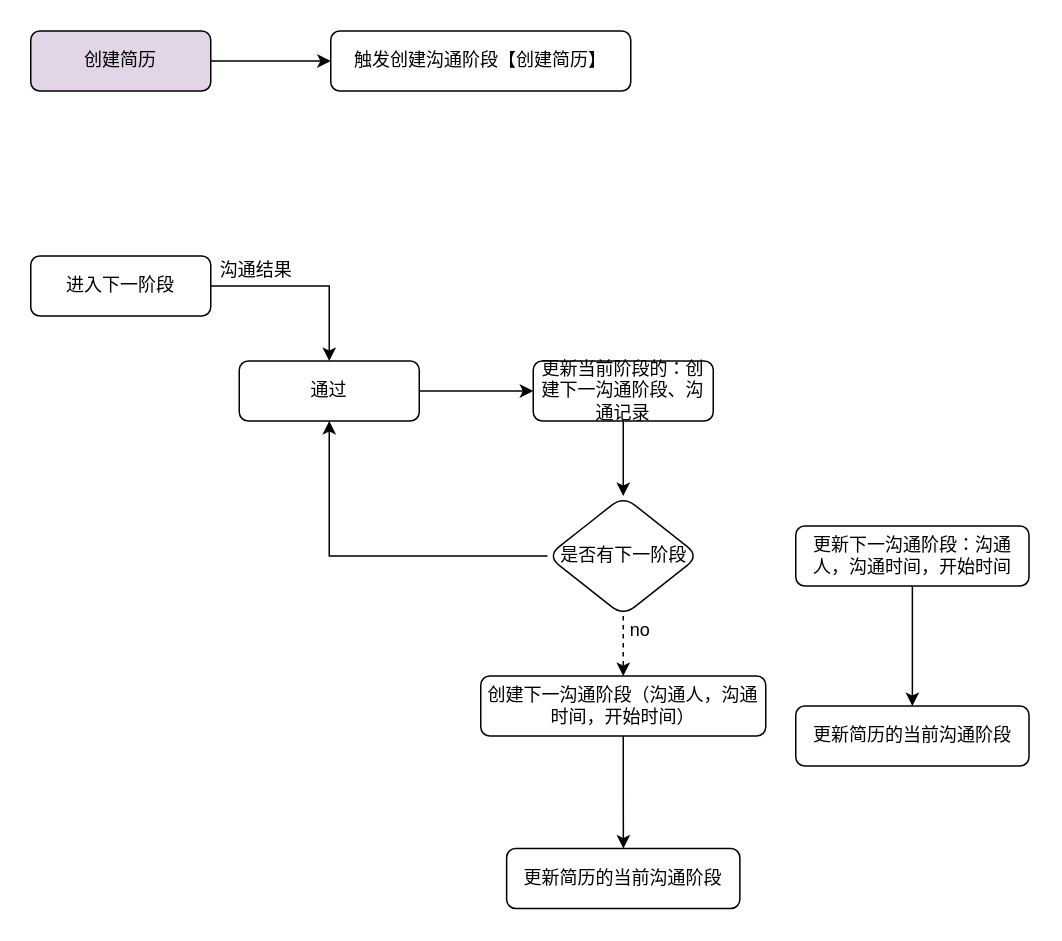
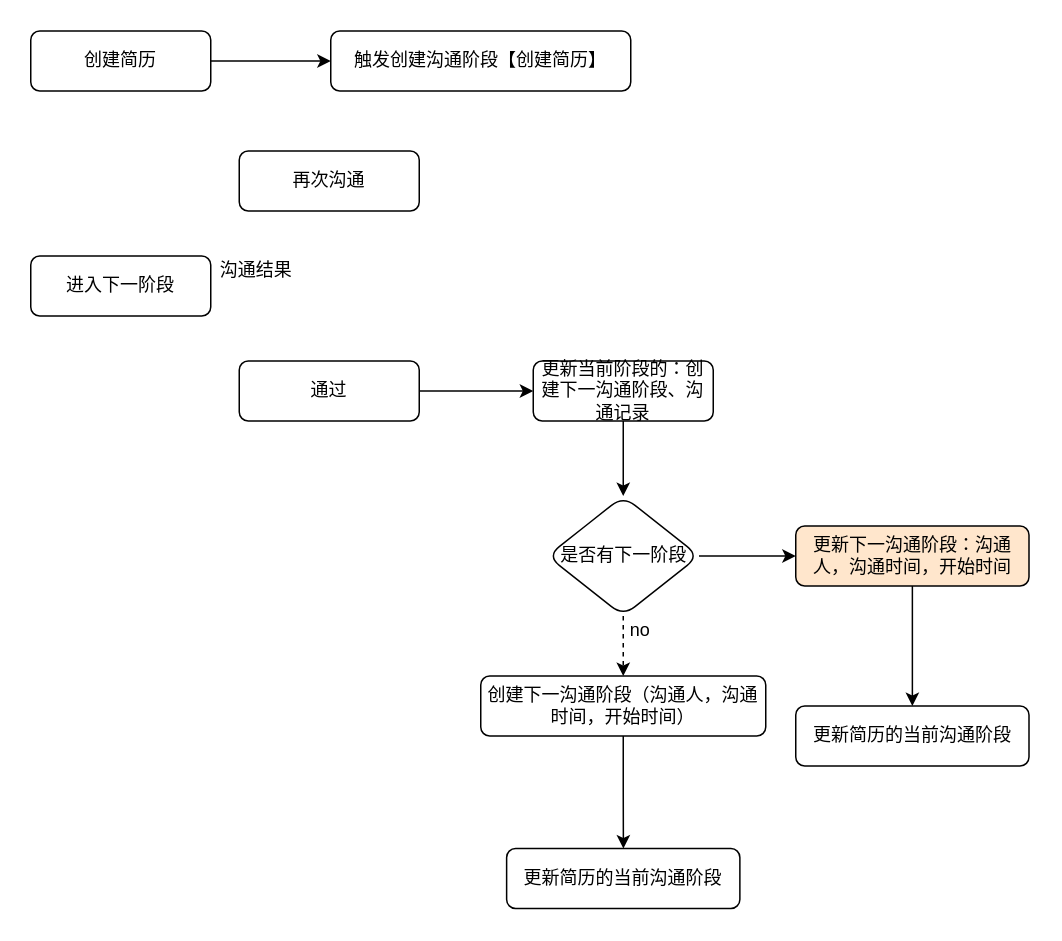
  <mxCell id="0" />
  <mxCell id="1" parent="0" />
  <mxCell id="2" value="触发创建沟通阶段【创建简历】" style="rounded=1;whiteSpace=wrap;html=1;fontSize=12;glass=0;strokeWidth=1;shadow=0;" parent="1" vertex="1"><mxGeometry x="220" y="20" width="200" height="40" as="geometry" /></mxCell>
  <mxCell id="3" value="" style="edgeStyle=orthogonalEdgeStyle;rounded=0;orthogonalLoop=1;jettySize=auto;html=1;" edge="1" parent="1" source="4" target="2"><mxGeometry relative="1" as="geometry" /></mxCell>
- <mxCell id="4" value="创建简历" style="rounded=1;whiteSpace=wrap;html=1;fontSize=12;glass=0;strokeWidth=1;shadow=0;fillColor=#e1d5e7;" vertex="1" parent="1"><mxGeometry x="20" y="20" width="120" height="40" as="geometry" /></mxCell>
- <mxCell id="5" value="" style="edgeStyle=orthogonalEdgeStyle;rounded=0;orthogonalLoop=1;jettySize=auto;html=1;" edge="1" parent="1" source="6" target="9"><mxGeometry relative="1" as="geometry" /></mxCell>
+ <mxCell id="4" value="创建简历" style="rounded=1;whiteSpace=wrap;html=1;fontSize=12;glass=0;strokeWidth=1;shadow=0;" vertex="1" parent="1"><mxGeometry x="20" y="20" width="120" height="40" as="geometry" /></mxCell>
  <mxCell id="6" value="进入下一阶段" style="rounded=1;whiteSpace=wrap;html=1;fontSize=12;glass=0;strokeWidth=1;shadow=0;" vertex="1" parent="1"><mxGeometry x="20" y="170" width="120" height="40" as="geometry" /></mxCell>
+ <mxCell id="7" value="再次沟通" style="rounded=1;whiteSpace=wrap;html=1;fontSize=12;glass=0;strokeWidth=1;shadow=0;" vertex="1" parent="1"><mxGeometry x="159" y="100" width="120" height="40" as="geometry" /></mxCell>
  <mxCell id="8" value="" style="edgeStyle=orthogonalEdgeStyle;rounded=0;orthogonalLoop=1;jettySize=auto;html=1;" edge="1" parent="1" source="9" target="20"><mxGeometry relative="1" as="geometry" /></mxCell>
  <mxCell id="9" value="通过" style="rounded=1;whiteSpace=wrap;html=1;fontSize=12;glass=0;strokeWidth=1;shadow=0;" vertex="1" parent="1"><mxGeometry x="159" y="240" width="120" height="40" as="geometry" /></mxCell>
  <mxCell id="10" value="&lt;span&gt;沟通结果&lt;/span&gt;" style="text;html=1;align=center;verticalAlign=middle;resizable=0;points=[];autosize=1;" vertex="1" parent="1"><mxGeometry x="140" y="170" width="60" height="20" as="geometry" /></mxCell>
  <mxCell id="11" value="" style="edgeStyle=orthogonalEdgeStyle;rounded=0;orthogonalLoop=1;jettySize=auto;html=1;dashed=1;" edge="1" parent="1" source="13" target="15"><mxGeometry relative="1" as="geometry" /></mxCell>
- <mxCell id="12" value="" style="edgeStyle=orthogonalEdgeStyle;rounded=0;orthogonalLoop=1;jettySize=auto;html=1;" edge="1" parent="1" source="13" target="9"><mxGeometry relative="1" as="geometry" /></mxCell>
+ <mxCell id="12" value="" style="edgeStyle=orthogonalEdgeStyle;rounded=0;orthogonalLoop=1;jettySize=auto;html=1;" edge="1" parent="1" source="13" target="17"><mxGeometry relative="1" as="geometry" /></mxCell>
  <mxCell id="13" value="是否有下一阶段" style="rhombus;whiteSpace=wrap;html=1;rounded=1;shadow=0;strokeWidth=1;glass=0;" vertex="1" parent="1"><mxGeometry x="364.5" y="330" width="101" height="80" as="geometry" /></mxCell>
  <mxCell id="14" value="" style="edgeStyle=orthogonalEdgeStyle;rounded=0;orthogonalLoop=1;jettySize=auto;html=1;" edge="1" parent="1" source="15" target="21"><mxGeometry relative="1" as="geometry" /></mxCell>
  <mxCell id="15" value="创建下一沟通阶段（沟通人，沟通时间，开始时间）" style="rounded=1;whiteSpace=wrap;html=1;fontSize=12;glass=0;strokeWidth=1;shadow=0;" vertex="1" parent="1"><mxGeometry x="320" y="450" width="190" height="40" as="geometry" /></mxCell>
  <mxCell id="16" value="" style="edgeStyle=orthogonalEdgeStyle;rounded=0;orthogonalLoop=1;jettySize=auto;html=1;" edge="1" parent="1" source="17" target="22"><mxGeometry relative="1" as="geometry" /></mxCell>
- <mxCell id="17" value="更新下一沟通阶段：沟通人，沟通时间，开始时间" style="rounded=1;whiteSpace=wrap;html=1;fontSize=12;glass=0;strokeWidth=1;shadow=0;" vertex="1" parent="1"><mxGeometry x="530" y="350" width="155.5" height="40" as="geometry" /></mxCell>
+ <mxCell id="17" value="更新下一沟通阶段：沟通人，沟通时间，开始时间" style="rounded=1;whiteSpace=wrap;html=1;fontSize=12;glass=0;strokeWidth=1;shadow=0;fillColor=#ffe6cc;" vertex="1" parent="1"><mxGeometry x="530" y="350" width="155.5" height="40" as="geometry" /></mxCell>
  <mxCell id="18" value="no" style="text;html=1;align=center;verticalAlign=middle;resizable=0;points=[];autosize=1;" vertex="1" parent="1"><mxGeometry x="410.5" y="410" width="30" height="20" as="geometry" /></mxCell>
  <mxCell id="19" value="" style="edgeStyle=orthogonalEdgeStyle;rounded=0;orthogonalLoop=1;jettySize=auto;html=1;" edge="1" parent="1" source="20" target="13"><mxGeometry relative="1" as="geometry" /></mxCell>
  <mxCell id="20" value="更新当前阶段的：创建下一沟通阶段、沟通记录" style="rounded=1;whiteSpace=wrap;html=1;fontSize=12;glass=0;strokeWidth=1;shadow=0;" vertex="1" parent="1"><mxGeometry x="355" y="240" width="120" height="40" as="geometry" /></mxCell>
  <mxCell id="21" value="更新简历的当前沟通阶段" style="rounded=1;whiteSpace=wrap;html=1;fontSize=12;glass=0;strokeWidth=1;shadow=0;" vertex="1" parent="1"><mxGeometry x="337.25" y="565" width="155.5" height="40" as="geometry" /></mxCell>
  <mxCell id="22" value="更新简历的当前沟通阶段" style="rounded=1;whiteSpace=wrap;html=1;fontSize=12;glass=0;strokeWidth=1;shadow=0;" vertex="1" parent="1"><mxGeometry x="530" y="470" width="155.5" height="40" as="geometry" /></mxCell>
